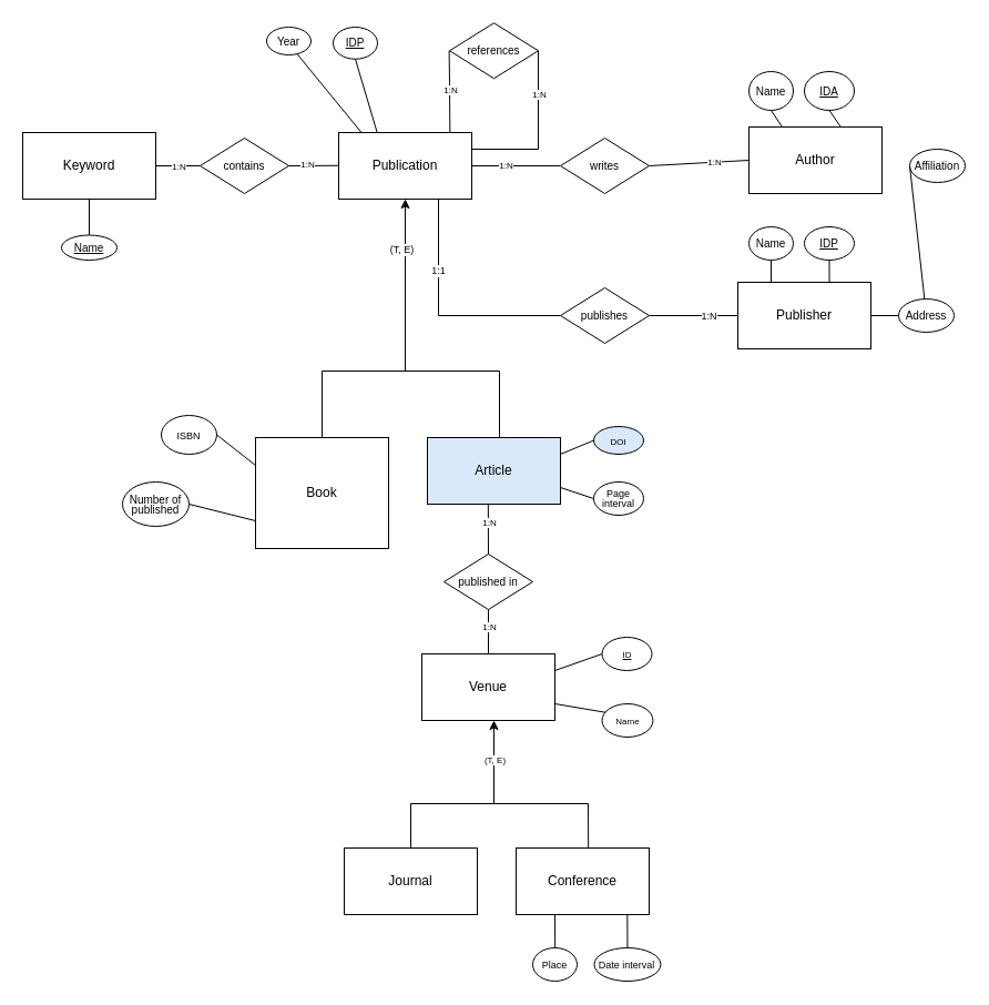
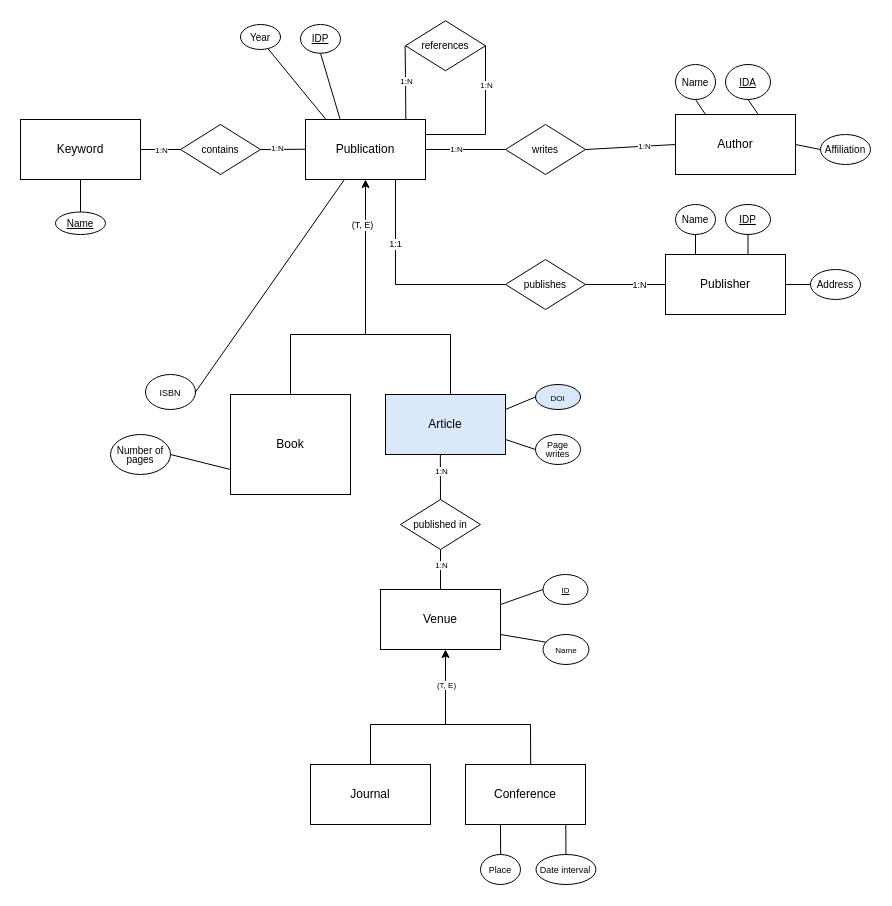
  <mxCell id="0" />
  <mxCell id="1" parent="0" />
  <mxCell id="2" value="&lt;div&gt;Publication&lt;/div&gt;" style="rounded=0;whiteSpace=wrap;html=1;" parent="1" vertex="1"><mxGeometry x="305" y="119" width="120" height="60" as="geometry" /></mxCell>
  <mxCell id="3" value="Author" style="whiteSpace=wrap;html=1;" parent="1" vertex="1"><mxGeometry x="675" y="114" width="120" height="60" as="geometry" /></mxCell>
  <mxCell id="4" value="Book" style="rounded=0;whiteSpace=wrap;html=1;" parent="1" vertex="1"><mxGeometry x="230" y="394" width="120" height="100" as="geometry" /></mxCell>
  <mxCell id="5" value="Article" style="whiteSpace=wrap;html=1;fillColor=#dae8fc;" parent="1" vertex="1"><mxGeometry x="385" y="394" width="120" height="60" as="geometry" /></mxCell>
  <mxCell id="6" value="" style="endArrow=none;html=1;rounded=0;entryX=0.25;entryY=0;entryDx=0;entryDy=0;exitX=0.5;exitY=1;exitDx=0;exitDy=0;" parent="1" source="7" target="3" edge="1"><mxGeometry width="50" height="50" relative="1" as="geometry"><mxPoint x="695" y="99" as="sourcePoint" /><mxPoint x="625" y="269" as="targetPoint" /></mxGeometry></mxCell>
  <mxCell id="7" value="&lt;font style=&quot;font-size: 10px;&quot;&gt;Name&lt;/font&gt;" style="ellipse;whiteSpace=wrap;html=1;" parent="1" vertex="1"><mxGeometry x="675" y="64" width="40" height="35" as="geometry" /></mxCell>
  <mxCell id="8" value="" style="endArrow=none;html=1;rounded=0;entryX=0.689;entryY=-0.002;entryDx=0;entryDy=0;exitX=0.5;exitY=1;exitDx=0;exitDy=0;entryPerimeter=0;" parent="1" source="9" edge="1" target="3"><mxGeometry width="50" height="50" relative="1" as="geometry"><mxPoint x="745" y="99" as="sourcePoint" /><mxPoint x="745" y="119" as="targetPoint" /></mxGeometry></mxCell>
  <mxCell id="9" value="&lt;font style=&quot;font-size: 10px;&quot;&gt;&lt;span style=&quot;&quot;&gt;&lt;u&gt;IDA&lt;/u&gt;&lt;/span&gt;&lt;/font&gt;" style="ellipse;whiteSpace=wrap;html=1;" parent="1" vertex="1"><mxGeometry x="725" y="64" width="45" height="35" as="geometry" /></mxCell>
  <mxCell id="10" value="" style="endArrow=none;html=1;rounded=0;entryX=0.171;entryY=0.001;entryDx=0;entryDy=0;exitX=0.693;exitY=0.978;exitDx=0;exitDy=0;entryPerimeter=0;exitPerimeter=0;" parent="1" source="11" target="2" edge="1"><mxGeometry width="50" height="50" relative="1" as="geometry"><mxPoint x="270" y="64" as="sourcePoint" /><mxPoint x="300" y="174" as="targetPoint" /></mxGeometry></mxCell>
  <mxCell id="11" value="&lt;font style=&quot;font-size: 10px;&quot;&gt;Year&lt;/font&gt;" style="ellipse;whiteSpace=wrap;html=1;" parent="1" vertex="1"><mxGeometry x="240" y="24" width="40" height="25" as="geometry" /></mxCell>
  <mxCell id="12" value="" style="endArrow=none;html=1;rounded=0;fontSize=8;exitX=1;exitY=0.5;exitDx=0;exitDy=0;entryX=0;entryY=0.5;entryDx=0;entryDy=0;" parent="1" source="16" target="3" edge="1"><mxGeometry width="50" height="50" relative="1" as="geometry"><mxPoint x="405" y="249" as="sourcePoint" /><mxPoint x="365" y="259" as="targetPoint" /></mxGeometry></mxCell>
  <mxCell id="13" value="1:N" style="edgeLabel;html=1;align=center;verticalAlign=middle;resizable=0;points=[];fontSize=8;" parent="12" vertex="1" connectable="0"><mxGeometry x="0.319" relative="1" as="geometry"><mxPoint as="offset" /></mxGeometry></mxCell>
  <mxCell id="14" value="" style="endArrow=none;html=1;rounded=0;fontSize=8;exitX=1;exitY=0.5;exitDx=0;exitDy=0;" parent="1" source="2" target="16" edge="1"><mxGeometry width="50" height="50" relative="1" as="geometry"><mxPoint x="405" y="249" as="sourcePoint" /><mxPoint x="515" y="149" as="targetPoint" /></mxGeometry></mxCell>
  <mxCell id="15" value="1:N" style="edgeLabel;html=1;align=center;verticalAlign=middle;resizable=0;points=[];fontSize=8;" parent="14" vertex="1" connectable="0"><mxGeometry x="-0.238" y="1" relative="1" as="geometry"><mxPoint as="offset" /></mxGeometry></mxCell>
  <mxCell id="16" value="&lt;font style=&quot;font-size: 10px;&quot;&gt;writes&lt;/font&gt;" style="rhombus;whiteSpace=wrap;html=1;fontSize=8;" parent="1" vertex="1"><mxGeometry x="505" y="124" width="80" height="50" as="geometry" /></mxCell>
  <mxCell id="17" value="Journal" style="rounded=0;whiteSpace=wrap;html=1;" parent="1" vertex="1"><mxGeometry x="310" y="764" width="120" height="60" as="geometry" /></mxCell>
  <mxCell id="18" value="" style="endArrow=classic;html=1;rounded=0;fontSize=8;entryX=0.5;entryY=1;entryDx=0;entryDy=0;exitX=0.5;exitY=0;exitDx=0;exitDy=0;" parent="1" source="4" target="2" edge="1"><mxGeometry width="50" height="50" relative="1" as="geometry"><mxPoint x="300" y="394" as="sourcePoint" /><mxPoint x="340" y="279" as="targetPoint" /><Array as="points"><mxPoint x="290" y="334" /><mxPoint x="365" y="334" /></Array></mxGeometry></mxCell>
  <mxCell id="19" value="" style="endArrow=none;html=1;rounded=0;fontSize=8;" parent="1" edge="1"><mxGeometry width="50" height="50" relative="1" as="geometry"><mxPoint x="450" y="394" as="sourcePoint" /><mxPoint x="360" y="334" as="targetPoint" /><Array as="points"><mxPoint x="450" y="334" /></Array></mxGeometry></mxCell>
- <mxCell id="20" value="" style="endArrow=none;html=1;rounded=0;entryX=0;entryY=0.25;entryDx=0;entryDy=0;exitX=1;exitY=0.5;exitDx=0;exitDy=0;" parent="1" source="21" target="4" edge="1"><mxGeometry width="50" height="50" relative="1" as="geometry"><mxPoint x="325" y="599" as="sourcePoint" /><mxPoint x="325" y="619" as="targetPoint" /></mxGeometry></mxCell>
+ <mxCell id="20" value="" style="endArrow=none;html=1;rounded=0;exitX=1;exitY=0.5;exitDx=0;exitDy=0;" parent="1" source="21" target="2" edge="1"><mxGeometry width="50" height="50" relative="1" as="geometry"><mxPoint x="325" y="599" as="sourcePoint" /><mxPoint x="325" y="619" as="targetPoint" /></mxGeometry></mxCell>
  <mxCell id="21" value="&lt;font style=&quot;font-size: 9px;&quot;&gt;&lt;span style=&quot;&quot;&gt;ISBN&lt;/span&gt;&lt;/font&gt;" style="ellipse;whiteSpace=wrap;html=1;" parent="1" vertex="1"><mxGeometry x="145" y="374" width="50" height="35" as="geometry" /></mxCell>
  <mxCell id="22" value="" style="endArrow=none;html=1;rounded=0;fontSize=8;exitX=0.5;exitY=1;exitDx=0;exitDy=0;entryX=0.29;entryY=0.008;entryDx=0;entryDy=0;entryPerimeter=0;" parent="1" source="23" target="2" edge="1"><mxGeometry width="50" height="50" relative="1" as="geometry"><mxPoint x="265" y="89" as="sourcePoint" /><mxPoint x="300" y="154" as="targetPoint" /></mxGeometry></mxCell>
  <mxCell id="23" value="&lt;font style=&quot;font-size: 10px;&quot;&gt;&lt;u&gt;IDP&lt;/u&gt;&lt;/font&gt;" style="ellipse;whiteSpace=wrap;html=1;" parent="1" vertex="1"><mxGeometry x="300" y="24" width="40" height="28.75" as="geometry" /></mxCell>
  <mxCell id="24" value="&lt;font style=&quot;font-size: 12px;&quot;&gt;Conference&lt;/font&gt;" style="rounded=0;whiteSpace=wrap;html=1;fontSize=8;" parent="1" vertex="1"><mxGeometry x="465" y="764" width="120" height="60" as="geometry" /></mxCell>
  <mxCell id="25" value="&lt;font style=&quot;font-size: 9px;&quot;&gt;&lt;span style=&quot;&quot;&gt;Place&lt;/span&gt;&lt;/font&gt;" style="ellipse;whiteSpace=wrap;html=1;" parent="1" vertex="1"><mxGeometry x="480" y="854" width="40" height="30" as="geometry" /></mxCell>
  <mxCell id="26" value="" style="endArrow=none;html=1;rounded=0;entryX=0.836;entryY=0.997;entryDx=0;entryDy=0;exitX=0.5;exitY=0;exitDx=0;exitDy=0;entryPerimeter=0;" parent="1" source="27" target="24" edge="1"><mxGeometry width="50" height="50" relative="1" as="geometry"><mxPoint x="630" y="708" as="sourcePoint" /><mxPoint x="520" y="744" as="targetPoint" /></mxGeometry></mxCell>
  <mxCell id="27" value="&lt;font style=&quot;font-size: 9px;&quot;&gt;Date interval&lt;/font&gt;" style="ellipse;whiteSpace=wrap;html=1;" parent="1" vertex="1"><mxGeometry x="535.47" y="854" width="60" height="30" as="geometry" /></mxCell>
  <mxCell id="28" value="" style="endArrow=none;html=1;rounded=0;entryX=1;entryY=0.75;entryDx=0;entryDy=0;exitX=1;exitY=0.5;exitDx=0;exitDy=0;" parent="1" source="29" target="52" edge="1"><mxGeometry width="50" height="50" relative="1" as="geometry"><mxPoint x="740" y="720.5" as="sourcePoint" /><mxPoint x="715" y="676.5" as="targetPoint" /></mxGeometry></mxCell>
  <mxCell id="29" value="&lt;font style=&quot;font-size: 8px;&quot;&gt;Name&lt;/font&gt;" style="ellipse;whiteSpace=wrap;html=1;" parent="1" vertex="1"><mxGeometry x="542.5" y="634" width="45.94" height="30" as="geometry" /></mxCell>
  <mxCell id="30" value="" style="endArrow=none;html=1;rounded=0;fontSize=8;exitX=1;exitY=0.25;exitDx=0;exitDy=0;entryX=0;entryY=0.5;entryDx=0;entryDy=0;" parent="1" source="5" target="31" edge="1"><mxGeometry width="50" height="50" relative="1" as="geometry"><mxPoint x="525" y="459" as="sourcePoint" /><mxPoint x="715" y="526" as="targetPoint" /></mxGeometry></mxCell>
  <mxCell id="31" value="&lt;span style=&quot;font-size: 8px;&quot;&gt;DOI&lt;/span&gt;" style="ellipse;whiteSpace=wrap;html=1;fillColor=#dae8fc;" parent="1" vertex="1"><mxGeometry x="535" y="384" width="45" height="25" as="geometry" /></mxCell>
  <mxCell id="32" value="" style="endArrow=none;html=1;rounded=0;fontSize=12;entryX=-0.005;entryY=0.499;entryDx=0;entryDy=0;exitX=0.836;exitY=-0.003;exitDx=0;exitDy=0;exitPerimeter=0;labelBackgroundColor=#FFFF66;entryPerimeter=0;" parent="1" source="2" target="47" edge="1"><mxGeometry width="50" height="50" relative="1" as="geometry"><mxPoint x="385" y="119" as="sourcePoint" /><mxPoint x="385" y="54" as="targetPoint" /><Array as="points"><mxPoint x="405" y="74" /></Array></mxGeometry></mxCell>
  <mxCell id="33" value="1:N" style="edgeLabel;html=1;align=center;verticalAlign=middle;resizable=0;points=[];fontSize=8;" parent="32" vertex="1" connectable="0"><mxGeometry x="0.056" y="1" relative="1" as="geometry"><mxPoint x="1" y="1" as="offset" /></mxGeometry></mxCell>
  <mxCell id="34" value="" style="endArrow=none;html=1;rounded=0;fontSize=12;entryX=1;entryY=0.5;entryDx=0;entryDy=0;exitX=1;exitY=0.25;exitDx=0;exitDy=0;labelBackgroundColor=#FFFF66;" parent="1" source="2" target="47" edge="1"><mxGeometry width="50" height="50" relative="1" as="geometry"><mxPoint x="465" y="129" as="sourcePoint" /><mxPoint x="465" y="54" as="targetPoint" /><Array as="points"><mxPoint x="485" y="134" /></Array></mxGeometry></mxCell>
  <mxCell id="35" value="1:N" style="edgeLabel;html=1;align=center;verticalAlign=middle;resizable=0;points=[];fontSize=8;" parent="34" vertex="1" connectable="0"><mxGeometry x="0.21" y="-1" relative="1" as="geometry"><mxPoint x="-1" y="-20" as="offset" /></mxGeometry></mxCell>
  <mxCell id="36" value="Publisher" style="whiteSpace=wrap;html=1;" parent="1" vertex="1"><mxGeometry x="665" y="254" width="120" height="60" as="geometry" /></mxCell>
  <mxCell id="37" value="" style="endArrow=none;html=1;rounded=0;entryX=0.25;entryY=0;entryDx=0;entryDy=0;exitX=0.5;exitY=1;exitDx=0;exitDy=0;" parent="1" source="38" target="36" edge="1"><mxGeometry width="50" height="50" relative="1" as="geometry"><mxPoint x="695" y="234" as="sourcePoint" /><mxPoint x="625" y="404" as="targetPoint" /></mxGeometry></mxCell>
  <mxCell id="38" value="&lt;font style=&quot;font-size: 10px;&quot;&gt;Name&lt;/font&gt;" style="ellipse;whiteSpace=wrap;html=1;" parent="1" vertex="1"><mxGeometry x="675" y="204" width="40" height="30" as="geometry" /></mxCell>
  <mxCell id="39" value="" style="endArrow=none;html=1;rounded=0;entryX=0.688;entryY=0.002;entryDx=0;entryDy=0;exitX=0.5;exitY=1;exitDx=0;exitDy=0;entryPerimeter=0;" parent="1" source="40" edge="1" target="36"><mxGeometry width="50" height="50" relative="1" as="geometry"><mxPoint x="745" y="234" as="sourcePoint" /><mxPoint x="745" y="254" as="targetPoint" /></mxGeometry></mxCell>
  <mxCell id="40" value="&lt;font style=&quot;font-size: 10px;&quot;&gt;&lt;span style=&quot;&quot;&gt;&lt;u&gt;IDP&lt;/u&gt;&lt;/span&gt;&lt;/font&gt;" style="ellipse;whiteSpace=wrap;html=1;" parent="1" vertex="1"><mxGeometry x="725" y="204" width="45" height="30" as="geometry" /></mxCell>
  <mxCell id="41" value="" style="endArrow=none;html=1;rounded=0;fontSize=8;exitX=1;exitY=0.5;exitDx=0;exitDy=0;entryX=0;entryY=0.5;entryDx=0;entryDy=0;" parent="1" target="36" edge="1"><mxGeometry width="50" height="50" relative="1" as="geometry"><mxPoint x="585" y="284" as="sourcePoint" /><mxPoint x="365" y="394" as="targetPoint" /></mxGeometry></mxCell>
  <mxCell id="42" value="1:N" style="edgeLabel;html=1;align=center;verticalAlign=middle;resizable=0;points=[];fontSize=9;" parent="41" vertex="1" connectable="0"><mxGeometry x="0.333" relative="1" as="geometry"><mxPoint as="offset" /></mxGeometry></mxCell>
  <mxCell id="43" value="" style="endArrow=none;html=1;rounded=0;labelBackgroundColor=#FFFF66;fontSize=8;exitX=0;exitY=0.5;exitDx=0;exitDy=0;entryX=0.75;entryY=1;entryDx=0;entryDy=0;" parent="1" target="2" edge="1"><mxGeometry width="50" height="50" relative="1" as="geometry"><mxPoint x="505" y="284" as="sourcePoint" /><mxPoint x="535" y="179" as="targetPoint" /><Array as="points"><mxPoint x="395" y="284" /></Array></mxGeometry></mxCell>
  <mxCell id="44" value="1:1" style="edgeLabel;html=1;align=center;verticalAlign=middle;resizable=0;points=[];fontSize=9;" parent="43" vertex="1" connectable="0"><mxGeometry x="0.408" y="1" relative="1" as="geometry"><mxPoint as="offset" /></mxGeometry></mxCell>
  <mxCell id="45" value="" style="endArrow=none;html=1;rounded=0;entryX=1;entryY=0.5;entryDx=0;entryDy=0;" parent="1" target="36" edge="1"><mxGeometry width="50" height="50" relative="1" as="geometry"><mxPoint x="820" y="284" as="sourcePoint" /><mxPoint x="805" y="244" as="targetPoint" /></mxGeometry></mxCell>
  <mxCell id="46" value="&lt;font style=&quot;font-size: 10px;&quot;&gt;&lt;span style=&quot;&quot;&gt;Address&lt;/span&gt;&lt;/font&gt;" style="ellipse;whiteSpace=wrap;html=1;" parent="1" vertex="1"><mxGeometry x="810" y="269" width="50" height="30" as="geometry" /></mxCell>
  <mxCell id="47" value="&lt;font style=&quot;font-size: 10px;&quot;&gt;references&lt;/font&gt;" style="rhombus;whiteSpace=wrap;html=1;fontSize=8;" parent="1" vertex="1"><mxGeometry x="405" y="20.25" width="80" height="50" as="geometry" /></mxCell>
  <mxCell id="48" value="&lt;font style=&quot;font-size: 10px;&quot;&gt;publishes&lt;/font&gt;" style="rhombus;whiteSpace=wrap;html=1;fontSize=8;" parent="1" vertex="1"><mxGeometry x="505" y="259" width="80" height="50" as="geometry" /></mxCell>
  <mxCell id="49" value="&lt;font style=&quot;font-size: 10px;&quot;&gt;Affiliation&lt;/font&gt;" style="ellipse;whiteSpace=wrap;html=1;" parent="1" vertex="1"><mxGeometry x="820" y="134" width="50" height="30" as="geometry" /></mxCell>
- <mxCell id="50" value="" style="endArrow=none;html=1;rounded=0;exitX=0;exitY=0.5;exitDx=0;exitDy=0;" parent="1" source="49" target="46" edge="1"><mxGeometry width="50" height="50" relative="1" as="geometry"><mxPoint x="755" y="109" as="sourcePoint" /><mxPoint x="755" y="129" as="targetPoint" /></mxGeometry></mxCell>
+ <mxCell id="50" value="" style="endArrow=none;html=1;rounded=0;entryX=1;entryY=0.5;entryDx=0;entryDy=0;exitX=0;exitY=0.5;exitDx=0;exitDy=0;" parent="1" source="49" target="3" edge="1"><mxGeometry width="50" height="50" relative="1" as="geometry"><mxPoint x="755" y="109" as="sourcePoint" /><mxPoint x="755" y="129" as="targetPoint" /></mxGeometry></mxCell>
  <mxCell id="51" value="&lt;font style=&quot;font-size: 10px;&quot;&gt;published in&lt;/font&gt;" style="rhombus;whiteSpace=wrap;html=1;fontSize=8;" parent="1" vertex="1"><mxGeometry x="400" y="499" width="80" height="50" as="geometry" /></mxCell>
  <mxCell id="52" value="Venue" style="rounded=0;whiteSpace=wrap;html=1;" parent="1" vertex="1"><mxGeometry x="380" y="589" width="120" height="60" as="geometry" /></mxCell>
  <mxCell id="53" value="" style="endArrow=none;html=1;rounded=0;fontSize=8;exitX=0.5;exitY=1;exitDx=0;exitDy=0;entryX=0.5;entryY=0;entryDx=0;entryDy=0;" parent="1" source="51" target="52" edge="1"><mxGeometry width="50" height="50" relative="1" as="geometry"><mxPoint x="560" y="579" as="sourcePoint" /><mxPoint x="560" y="609" as="targetPoint" /></mxGeometry></mxCell>
  <mxCell id="54" value="1:N" style="edgeLabel;html=1;align=center;verticalAlign=middle;resizable=0;points=[];fontSize=8;" parent="53" vertex="1" connectable="0"><mxGeometry x="-0.238" y="1" relative="1" as="geometry"><mxPoint x="-1" as="offset" /></mxGeometry></mxCell>
  <mxCell id="55" value="" style="endArrow=none;html=1;rounded=0;fontSize=8;exitX=0.5;exitY=1;exitDx=0;exitDy=0;entryX=0.5;entryY=0;entryDx=0;entryDy=0;" parent="1" target="51" edge="1"><mxGeometry width="50" height="50" relative="1" as="geometry"><mxPoint x="439.83" y="454" as="sourcePoint" /><mxPoint x="439.83" y="494" as="targetPoint" /></mxGeometry></mxCell>
  <mxCell id="56" value="1:N" style="edgeLabel;html=1;align=center;verticalAlign=middle;resizable=0;points=[];fontSize=8;" parent="55" vertex="1" connectable="0"><mxGeometry x="-0.238" y="1" relative="1" as="geometry"><mxPoint as="offset" /></mxGeometry></mxCell>
  <mxCell id="57" value="" style="endArrow=classic;html=1;rounded=0;fontSize=8;entryX=0.5;entryY=1;entryDx=0;entryDy=0;" parent="1" edge="1"><mxGeometry width="50" height="50" relative="1" as="geometry"><mxPoint x="370" y="764" as="sourcePoint" /><mxPoint x="445" y="649" as="targetPoint" /><Array as="points"><mxPoint x="370" y="724" /><mxPoint x="445" y="724" /></Array></mxGeometry></mxCell>
  <mxCell id="58" value="" style="endArrow=none;html=1;rounded=0;fontSize=8;exitX=0.543;exitY=0.008;exitDx=0;exitDy=0;exitPerimeter=0;" parent="1" source="24" edge="1"><mxGeometry width="50" height="50" relative="1" as="geometry"><mxPoint x="530" y="754" as="sourcePoint" /><mxPoint x="440" y="724" as="targetPoint" /><Array as="points"><mxPoint x="530" y="724" /></Array></mxGeometry></mxCell>
  <mxCell id="59" value="" style="endArrow=none;html=1;rounded=0;entryX=1;entryY=0.25;entryDx=0;entryDy=0;exitX=0;exitY=0.5;exitDx=0;exitDy=0;" parent="1" source="60" target="52" edge="1"><mxGeometry width="50" height="50" relative="1" as="geometry"><mxPoint x="575" y="724" as="sourcePoint" /><mxPoint x="500" y="619" as="targetPoint" /></mxGeometry></mxCell>
  <mxCell id="60" value="&lt;u&gt;&lt;font style=&quot;font-size: 8px;&quot;&gt;ID&lt;/font&gt;&lt;/u&gt;" style="ellipse;whiteSpace=wrap;html=1;" parent="1" vertex="1"><mxGeometry x="542.5" y="574" width="45" height="30" as="geometry" /></mxCell>
- <mxCell id="61" value="&lt;p style=&quot;line-height: 1; font-size: 9px;&quot;&gt;&lt;font style=&quot;font-size: 9px;&quot;&gt;Page interval&lt;br&gt;&lt;/font&gt;&lt;/p&gt;" style="ellipse;whiteSpace=wrap;html=1;" parent="1" vertex="1"><mxGeometry x="535" y="434" width="45" height="30" as="geometry" /></mxCell>
+ <mxCell id="61" value="&lt;p style=&quot;line-height: 1; font-size: 9px;&quot;&gt;&lt;font style=&quot;font-size: 9px;&quot;&gt;Page writes&lt;br&gt;&lt;/font&gt;&lt;/p&gt;" style="ellipse;whiteSpace=wrap;html=1;" parent="1" vertex="1"><mxGeometry x="535" y="434" width="45" height="30" as="geometry" /></mxCell>
  <mxCell id="62" value="" style="endArrow=none;html=1;rounded=0;fontSize=8;exitX=1;exitY=0.75;exitDx=0;exitDy=0;entryX=0;entryY=0.5;entryDx=0;entryDy=0;" parent="1" source="5" target="61" edge="1"><mxGeometry width="50" height="50" relative="1" as="geometry"><mxPoint x="515" y="434" as="sourcePoint" /><mxPoint x="545" y="419" as="targetPoint" /></mxGeometry></mxCell>
- <mxCell id="63" value="&lt;p style=&quot;line-height: 0.9; font-size: 10px;&quot;&gt;&lt;font style=&quot;font-size: 10px;&quot;&gt;Number of published&lt;br&gt;&lt;/font&gt;&lt;/p&gt;" style="ellipse;whiteSpace=wrap;html=1;" parent="1" vertex="1"><mxGeometry x="110" y="434" width="60" height="40" as="geometry" /></mxCell>
+ <mxCell id="63" value="&lt;p style=&quot;line-height: 0.9; font-size: 10px;&quot;&gt;&lt;font style=&quot;font-size: 10px;&quot;&gt;Number of pages&lt;br&gt;&lt;/font&gt;&lt;/p&gt;" style="ellipse;whiteSpace=wrap;html=1;" parent="1" vertex="1"><mxGeometry x="110" y="434" width="60" height="40" as="geometry" /></mxCell>
  <mxCell id="64" value="" style="endArrow=none;html=1;rounded=0;fontSize=8;exitX=1;exitY=0.5;exitDx=0;exitDy=0;entryX=0;entryY=0.75;entryDx=0;entryDy=0;" parent="1" source="63" target="4" edge="1"><mxGeometry width="50" height="50" relative="1" as="geometry"><mxPoint x="180" y="464" as="sourcePoint" /><mxPoint x="210" y="474" as="targetPoint" /></mxGeometry></mxCell>
  <mxCell id="65" value="" style="endArrow=none;html=1;rounded=0;entryX=0.836;entryY=0.997;entryDx=0;entryDy=0;exitX=0.5;exitY=0;exitDx=0;exitDy=0;entryPerimeter=0;" parent="1" edge="1"><mxGeometry width="50" height="50" relative="1" as="geometry"><mxPoint x="500.15" y="854" as="sourcePoint" /><mxPoint x="500" y="823.82" as="targetPoint" /></mxGeometry></mxCell>
  <mxCell id="66" value="&lt;div&gt;(T, E)&lt;/div&gt;" style="edgeLabel;html=1;align=center;verticalAlign=middle;resizable=0;points=[];fontSize=9;" parent="1" vertex="1" connectable="0"><mxGeometry x="404" y="253.999" as="geometry"><mxPoint x="-43" y="-29" as="offset" /></mxGeometry></mxCell>
  <mxCell id="67" value="(T, E)" style="edgeLabel;html=1;align=center;verticalAlign=middle;resizable=0;points=[];fontSize=8;" parent="1" vertex="1" connectable="0"><mxGeometry x="445.005" y="684.004" as="geometry" /></mxCell>
  <mxCell id="68" value="Keyword" style="rounded=0;whiteSpace=wrap;html=1;" parent="1" vertex="1"><mxGeometry x="20" y="119" width="120" height="60" as="geometry" /></mxCell>
  <mxCell id="69" value="&lt;font style=&quot;font-size: 10px;&quot;&gt;contains&lt;/font&gt;" style="rhombus;whiteSpace=wrap;html=1;fontSize=8;" parent="1" vertex="1"><mxGeometry x="180" y="124" width="80" height="50" as="geometry" /></mxCell>
  <mxCell id="70" value="" style="endArrow=none;html=1;rounded=0;fontSize=8;exitX=1;exitY=0.5;exitDx=0;exitDy=0;" parent="1" source="69" edge="1"><mxGeometry width="50" height="50" relative="1" as="geometry"><mxPoint x="225" y="148.76" as="sourcePoint" /><mxPoint x="305" y="148.76" as="targetPoint" /></mxGeometry></mxCell>
  <mxCell id="71" value="1:N" style="edgeLabel;html=1;align=center;verticalAlign=middle;resizable=0;points=[];fontSize=8;" parent="70" vertex="1" connectable="0"><mxGeometry x="-0.238" y="1" relative="1" as="geometry"><mxPoint as="offset" /></mxGeometry></mxCell>
  <mxCell id="72" value="" style="endArrow=none;html=1;rounded=0;fontSize=8;exitX=1;exitY=0.5;exitDx=0;exitDy=0;" parent="1" source="68" edge="1"><mxGeometry width="50" height="50" relative="1" as="geometry"><mxPoint x="150" y="149.1" as="sourcePoint" /><mxPoint x="180" y="149" as="targetPoint" /></mxGeometry></mxCell>
  <mxCell id="73" value="1:N" style="edgeLabel;html=1;align=center;verticalAlign=middle;resizable=0;points=[];fontSize=8;" parent="72" vertex="1" connectable="0"><mxGeometry x="-0.238" y="1" relative="1" as="geometry"><mxPoint x="5" y="1" as="offset" /></mxGeometry></mxCell>
  <mxCell id="74" value="" style="endArrow=none;html=1;rounded=0;entryX=0.5;entryY=1;entryDx=0;entryDy=0;exitX=0.5;exitY=0;exitDx=0;exitDy=0;" parent="1" source="75" target="68" edge="1"><mxGeometry width="50" height="50" relative="1" as="geometry"><mxPoint x="50" y="253.94" as="sourcePoint" /><mxPoint x="105.52" y="309" as="targetPoint" /></mxGeometry></mxCell>
  <mxCell id="75" value="&lt;font style=&quot;font-size: 10px;&quot;&gt;&lt;u&gt;&lt;font style=&quot;font-size: 10px;&quot;&gt;Name&lt;/font&gt;&lt;/u&gt;&lt;/font&gt;" style="ellipse;whiteSpace=wrap;html=1;" parent="1" vertex="1"><mxGeometry x="55" y="211.5" width="50" height="22.5" as="geometry" /></mxCell>
